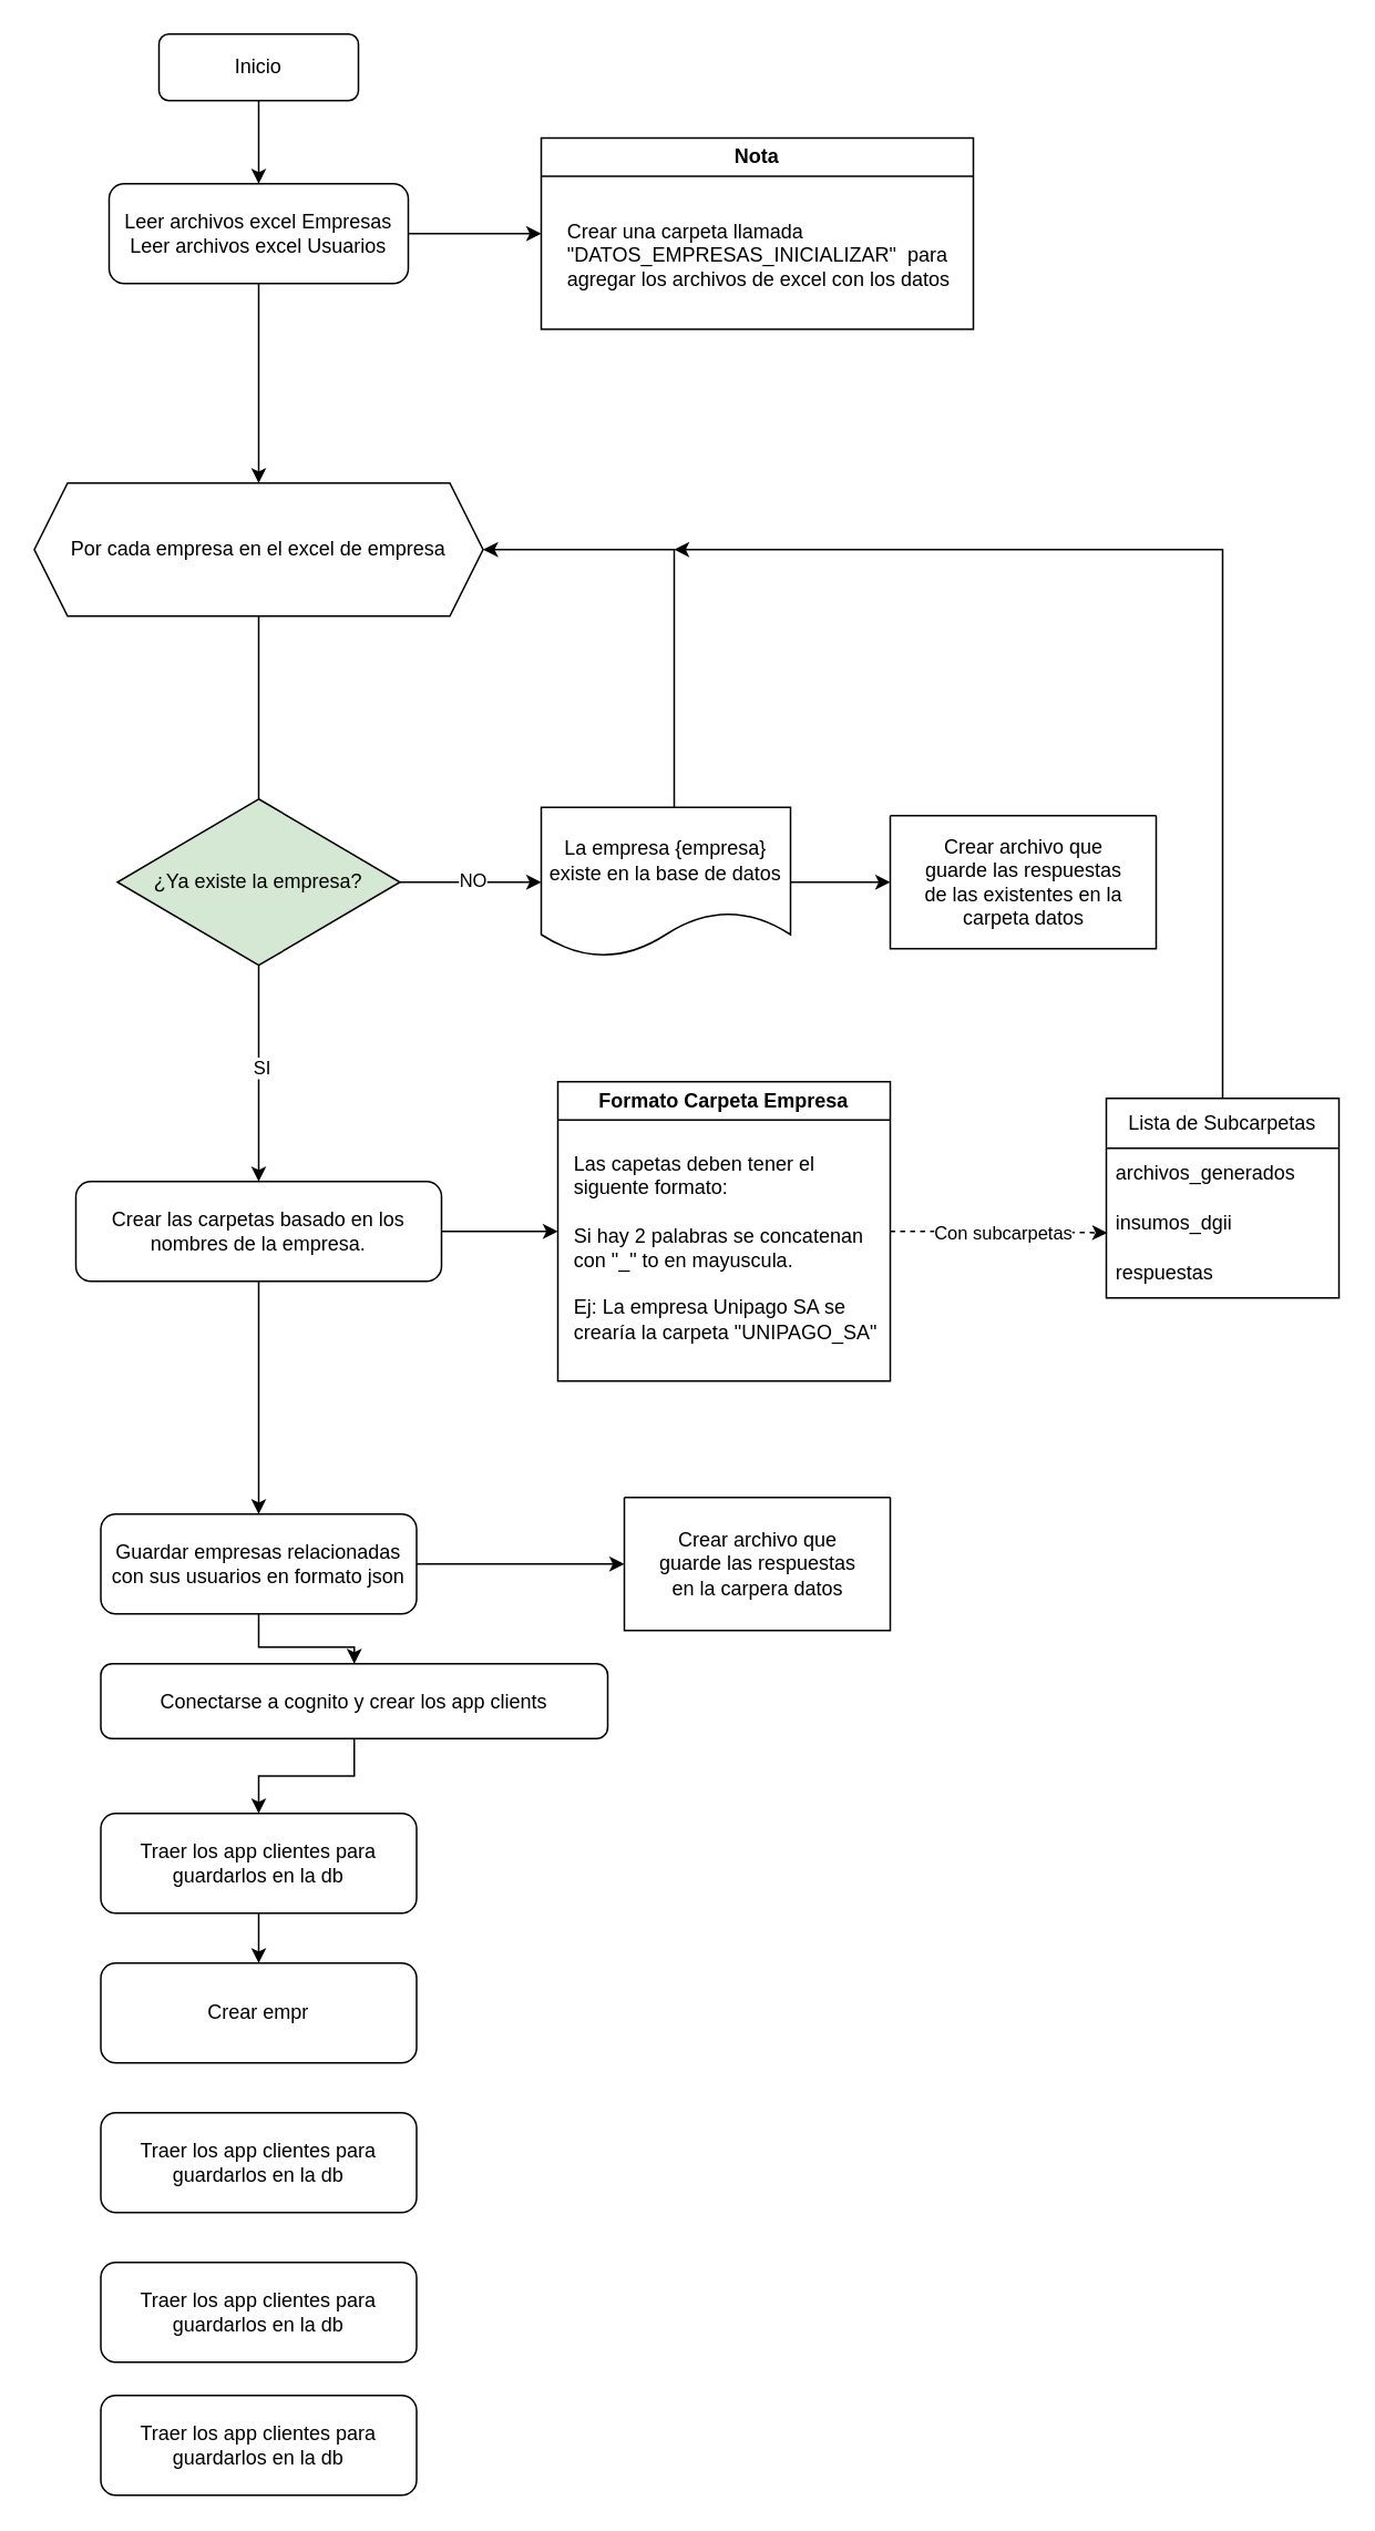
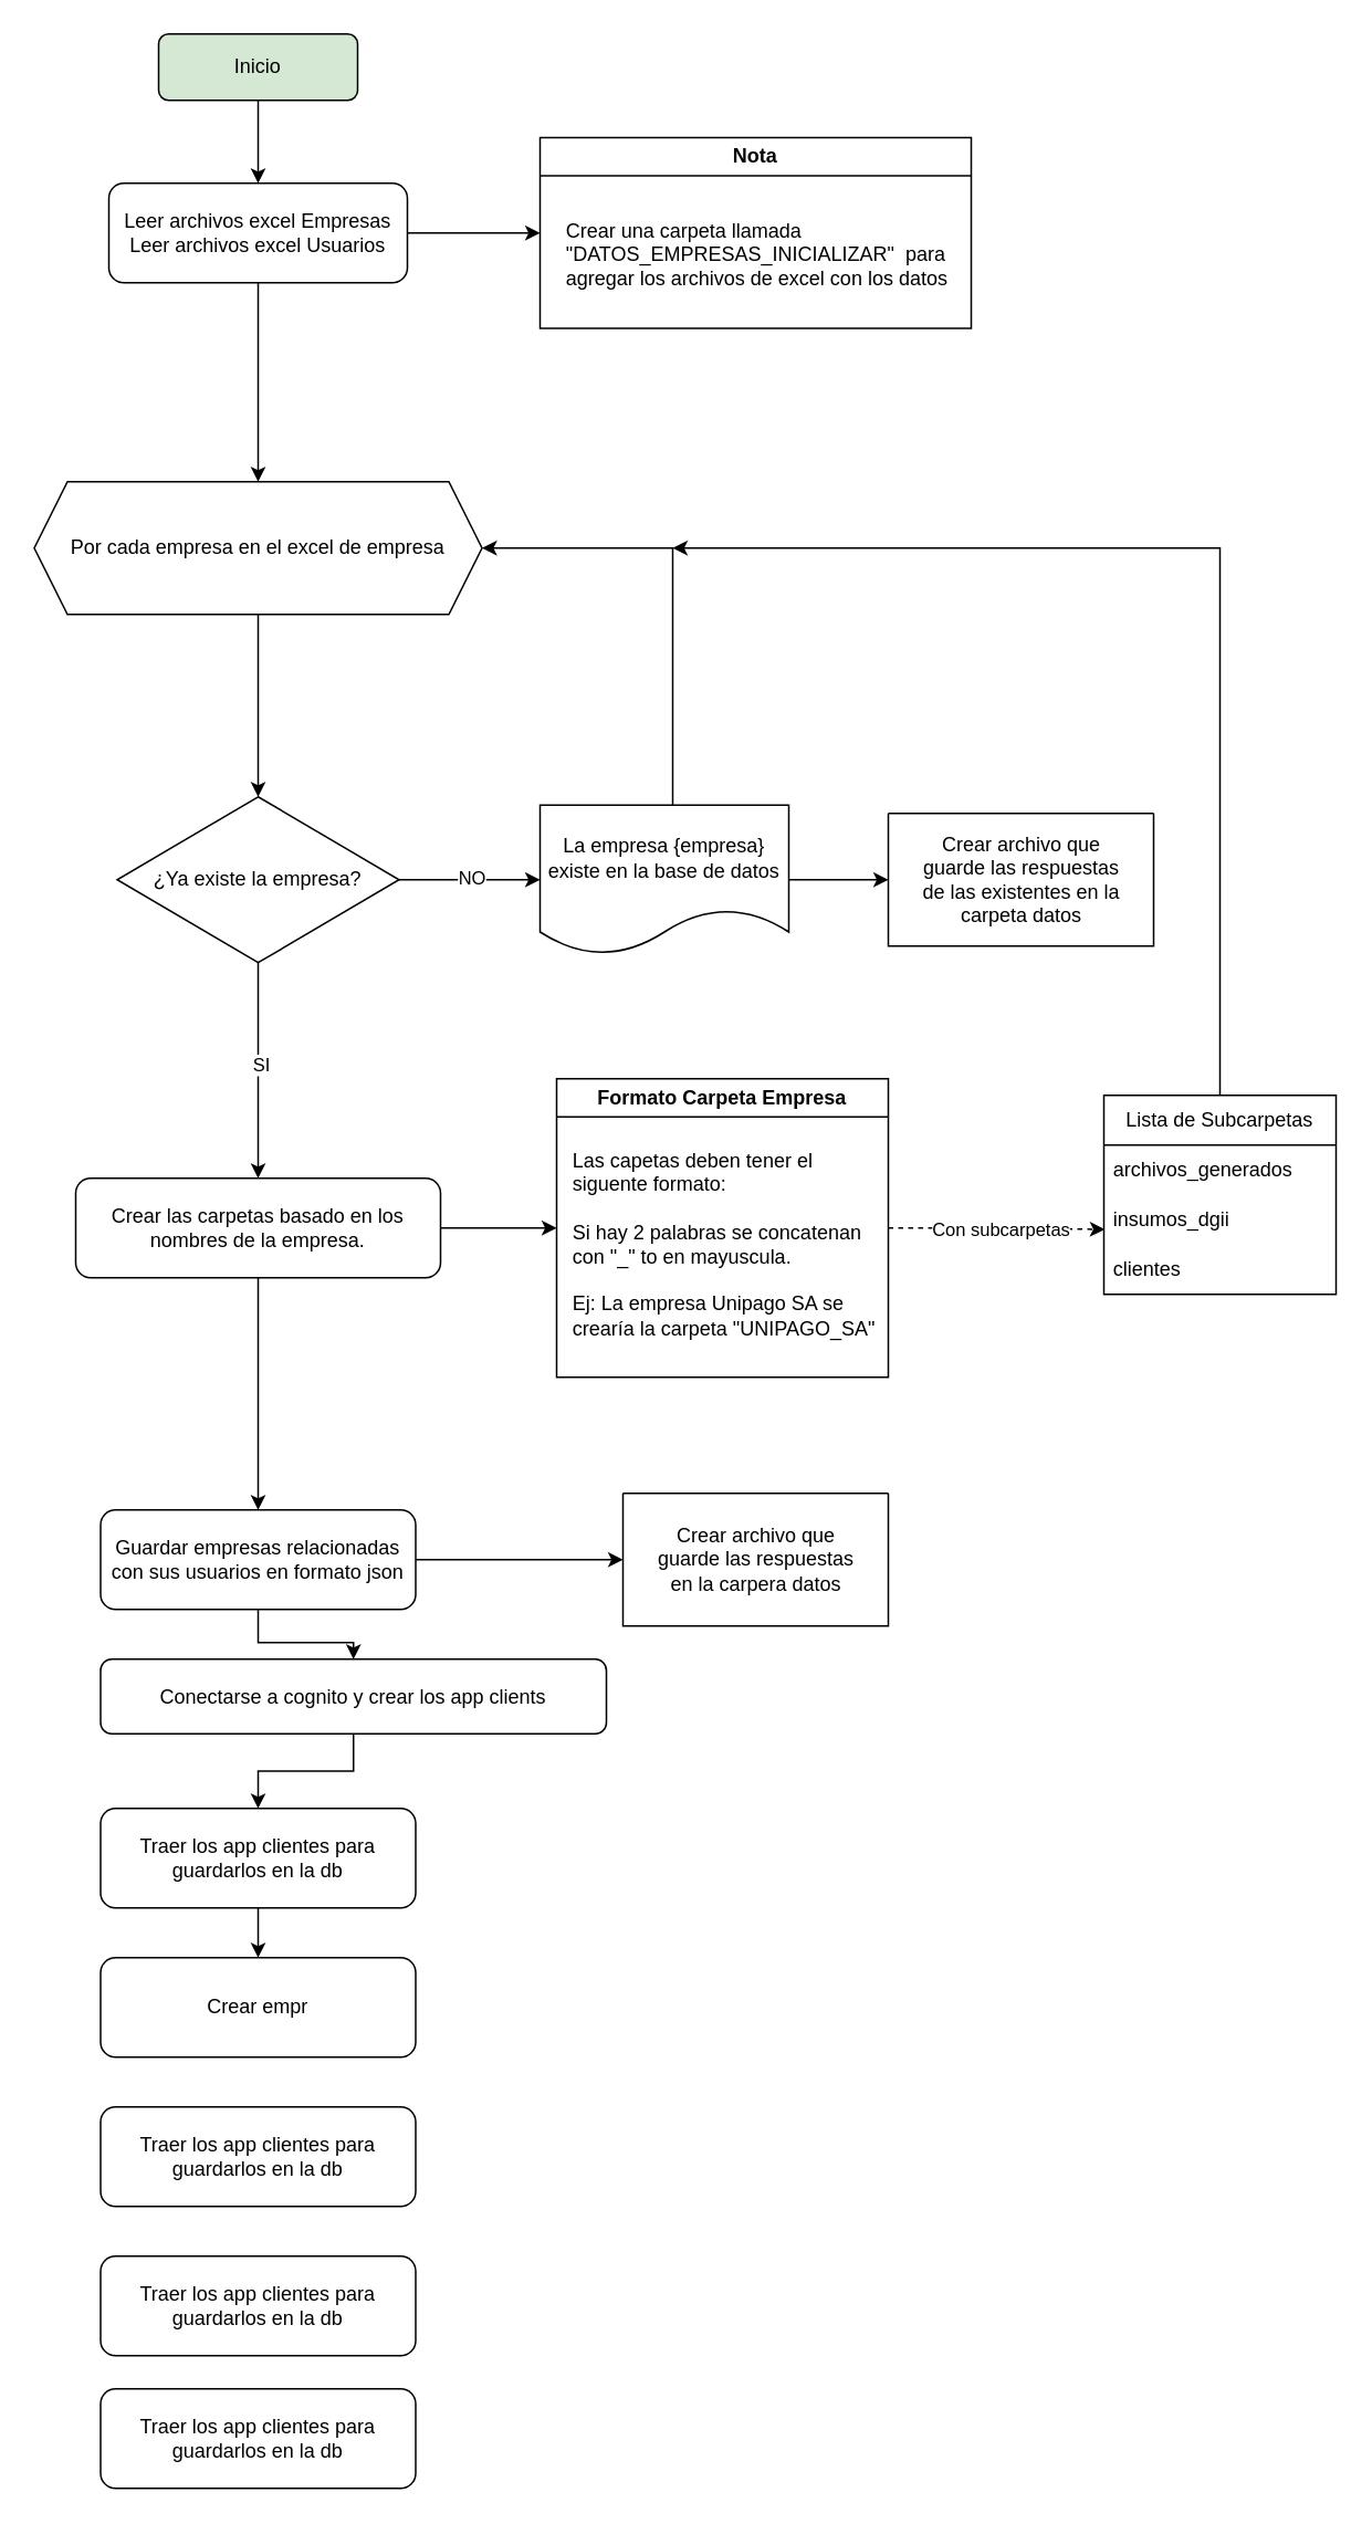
  <mxCell id="0" />
  <mxCell id="1" parent="0" />
  <mxCell id="2" style="edgeStyle=orthogonalEdgeStyle;rounded=0;orthogonalLoop=1;jettySize=auto;html=1;exitX=0.5;exitY=1;exitDx=0;exitDy=0;entryX=0.5;entryY=0;entryDx=0;entryDy=0;" edge="1" parent="1" source="3" target="6"><mxGeometry relative="1" as="geometry" /></mxCell>
- <mxCell id="3" value="Inicio" style="rounded=1;whiteSpace=wrap;html=1;" vertex="1" parent="1"><mxGeometry x="95" y="20" width="120" height="40" as="geometry" /></mxCell>
+ <mxCell id="3" value="Inicio" style="rounded=1;whiteSpace=wrap;html=1;fillColor=#d5e8d4;" vertex="1" parent="1"><mxGeometry x="95" y="20" width="120" height="40" as="geometry" /></mxCell>
  <mxCell id="4" style="edgeStyle=orthogonalEdgeStyle;rounded=0;orthogonalLoop=1;jettySize=auto;html=1;exitX=1;exitY=0.5;exitDx=0;exitDy=0;entryX=0;entryY=0.5;entryDx=0;entryDy=0;" edge="1" parent="1" source="6" target="7"><mxGeometry relative="1" as="geometry"><mxPoint x="345" y="179.778" as="targetPoint" /></mxGeometry></mxCell>
  <mxCell id="5" style="edgeStyle=orthogonalEdgeStyle;rounded=0;orthogonalLoop=1;jettySize=auto;html=1;entryX=0.5;entryY=0;entryDx=0;entryDy=0;" edge="1" parent="1" source="6" target="30"><mxGeometry relative="1" as="geometry"><mxPoint x="145" y="280" as="targetPoint" /></mxGeometry></mxCell>
  <mxCell id="6" value="Leer archivos excel Empresas&lt;div&gt;Leer archivos excel Usuarios&lt;/div&gt;" style="whiteSpace=wrap;html=1;rounded=1;" vertex="1" parent="1"><mxGeometry x="65" y="110" width="180" height="60" as="geometry" /></mxCell>
  <mxCell id="7" value="Nota" style="swimlane;whiteSpace=wrap;html=1;" vertex="1" parent="1"><mxGeometry x="325" y="82.5" width="260" height="115" as="geometry" /></mxCell>
  <mxCell id="8" value="&lt;span style=&quot;text-align: center;&quot;&gt;Crear una carpeta llamada &quot;DATOS_EMPRESAS_INICIALIZAR&quot;&amp;nbsp; para agregar los archivos de excel con los datos&lt;/span&gt;" style="text;html=1;align=left;verticalAlign=middle;whiteSpace=wrap;rounded=0;" vertex="1" parent="7"><mxGeometry x="13.75" y="30" width="232.5" height="80" as="geometry" /></mxCell>
  <mxCell id="9" style="edgeStyle=orthogonalEdgeStyle;rounded=0;orthogonalLoop=1;jettySize=auto;html=1;exitX=1;exitY=0.5;exitDx=0;exitDy=0;entryX=0;entryY=0.5;entryDx=0;entryDy=0;" edge="1" parent="1" source="11" target="17"><mxGeometry relative="1" as="geometry" /></mxCell>
  <mxCell id="10" style="edgeStyle=orthogonalEdgeStyle;rounded=0;orthogonalLoop=1;jettySize=auto;html=1;entryX=0.5;entryY=0;entryDx=0;entryDy=0;" edge="1" parent="1" source="11" target="33"><mxGeometry relative="1" as="geometry"><mxPoint x="155" y="840" as="targetPoint" /></mxGeometry></mxCell>
  <mxCell id="11" value="Crear las carpetas basado en los nombres de la empresa." style="whiteSpace=wrap;html=1;rounded=1;" vertex="1" parent="1"><mxGeometry x="45" y="710" width="220" height="60" as="geometry" /></mxCell>
  <mxCell id="12" style="edgeStyle=orthogonalEdgeStyle;rounded=0;orthogonalLoop=1;jettySize=auto;html=1;exitX=0.5;exitY=0;exitDx=0;exitDy=0;" edge="1" parent="1" source="13"><mxGeometry relative="1" as="geometry"><mxPoint x="405" y="330" as="targetPoint" /><mxPoint x="975" y="770" as="sourcePoint" /><Array as="points"><mxPoint x="735" y="330" /></Array></mxGeometry></mxCell>
  <mxCell id="13" value="Lista de Subcarpetas" style="swimlane;fontStyle=0;childLayout=stackLayout;horizontal=1;startSize=30;horizontalStack=0;resizeParent=1;resizeParentMax=0;resizeLast=0;collapsible=1;marginBottom=0;whiteSpace=wrap;html=1;" vertex="1" parent="1"><mxGeometry x="665" y="660" width="140" height="120" as="geometry" /></mxCell>
  <mxCell id="14" value="archivos_generados" style="text;strokeColor=none;fillColor=none;align=left;verticalAlign=middle;spacingLeft=4;spacingRight=4;overflow=hidden;points=[[0,0.5],[1,0.5]];portConstraint=eastwest;rotatable=0;whiteSpace=wrap;html=1;" vertex="1" parent="13"><mxGeometry y="30" width="140" height="30" as="geometry" /></mxCell>
  <mxCell id="15" value="insumos_dgii" style="text;strokeColor=none;fillColor=none;align=left;verticalAlign=middle;spacingLeft=4;spacingRight=4;overflow=hidden;points=[[0,0.5],[1,0.5]];portConstraint=eastwest;rotatable=0;whiteSpace=wrap;html=1;" vertex="1" parent="13"><mxGeometry y="60" width="140" height="30" as="geometry" /></mxCell>
- <mxCell id="16" value="respuestas" style="text;strokeColor=none;fillColor=none;align=left;verticalAlign=middle;spacingLeft=4;spacingRight=4;overflow=hidden;points=[[0,0.5],[1,0.5]];portConstraint=eastwest;rotatable=0;whiteSpace=wrap;html=1;" vertex="1" parent="13"><mxGeometry y="90" width="140" height="30" as="geometry" /></mxCell>
+ <mxCell id="16" value="clientes" style="text;strokeColor=none;fillColor=none;align=left;verticalAlign=middle;spacingLeft=4;spacingRight=4;overflow=hidden;points=[[0,0.5],[1,0.5]];portConstraint=eastwest;rotatable=0;whiteSpace=wrap;html=1;" vertex="1" parent="13"><mxGeometry y="90" width="140" height="30" as="geometry" /></mxCell>
  <mxCell id="17" value="Formato Carpeta Empresa" style="swimlane;whiteSpace=wrap;html=1;startSize=23;" vertex="1" parent="1"><mxGeometry x="335" y="650" width="200" height="180" as="geometry" /></mxCell>
  <mxCell id="18" value="Las capetas deben tener el siguente formato:&lt;div&gt;&lt;br&gt;&lt;/div&gt;&lt;div&gt;Si hay 2 palabras se concatenan con &quot;_&quot; to en mayuscula.&amp;nbsp;&lt;/div&gt;&lt;div&gt;&lt;br&gt;&lt;/div&gt;&lt;div&gt;Ej: La empresa Unipago SA se crearía la carpeta &quot;UNIPAGO_SA&quot;&lt;/div&gt;" style="text;html=1;align=left;verticalAlign=middle;whiteSpace=wrap;rounded=0;" vertex="1" parent="17"><mxGeometry x="7.5" y="50" width="185" height="100" as="geometry" /></mxCell>
  <mxCell id="19" style="edgeStyle=orthogonalEdgeStyle;rounded=0;orthogonalLoop=1;jettySize=auto;html=1;exitX=1;exitY=0.5;exitDx=0;exitDy=0;entryX=0.004;entryY=0.696;entryDx=0;entryDy=0;entryPerimeter=0;dashed=1;" edge="1" parent="1" source="17" target="15"><mxGeometry relative="1" as="geometry" /></mxCell>
  <mxCell id="20" value="Con subcarpetas" style="edgeLabel;html=1;align=center;verticalAlign=middle;resizable=0;points=[];" vertex="1" connectable="0" parent="19"><mxGeometry x="-0.261" y="-1" relative="1" as="geometry"><mxPoint x="18" y="-1" as="offset" /></mxGeometry></mxCell>
  <mxCell id="21" style="edgeStyle=orthogonalEdgeStyle;rounded=0;orthogonalLoop=1;jettySize=auto;html=1;entryX=0;entryY=0.5;entryDx=0;entryDy=0;" edge="1" parent="1" source="23" target="28"><mxGeometry relative="1" as="geometry"><mxPoint x="325" y="530" as="targetPoint" /></mxGeometry></mxCell>
  <mxCell id="22" value="NO" style="edgeLabel;html=1;align=center;verticalAlign=middle;resizable=0;points=[];" vertex="1" connectable="0" parent="21"><mxGeometry y="2" relative="1" as="geometry"><mxPoint as="offset" /></mxGeometry></mxCell>
- <mxCell id="23" value="¿Ya existe la empresa?" style="rhombus;whiteSpace=wrap;html=1;fillColor=#d5e8d4;" vertex="1" parent="1"><mxGeometry x="70" y="480" width="170" height="100" as="geometry" /></mxCell>
+ <mxCell id="23" value="¿Ya existe la empresa?" style="rhombus;whiteSpace=wrap;html=1;" vertex="1" parent="1"><mxGeometry x="70" y="480" width="170" height="100" as="geometry" /></mxCell>
  <mxCell id="24" style="edgeStyle=orthogonalEdgeStyle;rounded=0;orthogonalLoop=1;jettySize=auto;html=1;entryX=0.5;entryY=0;entryDx=0;entryDy=0;" edge="1" parent="1" source="23" target="11"><mxGeometry relative="1" as="geometry" /></mxCell>
  <mxCell id="25" value="SI" style="edgeLabel;html=1;align=center;verticalAlign=middle;resizable=0;points=[];" vertex="1" connectable="0" parent="24"><mxGeometry x="-0.043" y="1" relative="1" as="geometry"><mxPoint y="-1" as="offset" /></mxGeometry></mxCell>
  <mxCell id="26" style="edgeStyle=orthogonalEdgeStyle;rounded=0;orthogonalLoop=1;jettySize=auto;html=1;entryX=1;entryY=0.5;entryDx=0;entryDy=0;" edge="1" parent="1" source="28" target="30"><mxGeometry relative="1" as="geometry"><Array as="points"><mxPoint x="405" y="330" /></Array></mxGeometry></mxCell>
  <mxCell id="27" style="edgeStyle=orthogonalEdgeStyle;rounded=0;orthogonalLoop=1;jettySize=auto;html=1;entryX=0;entryY=0.5;entryDx=0;entryDy=0;" edge="1" parent="1" source="28" target="36"><mxGeometry relative="1" as="geometry" /></mxCell>
  <mxCell id="28" value="La empresa {empresa} existe en la base de datos" style="shape=document;whiteSpace=wrap;html=1;boundedLbl=1;" vertex="1" parent="1"><mxGeometry x="325" y="485" width="150" height="90" as="geometry" /></mxCell>
- <mxCell id="29" style="edgeStyle=orthogonalEdgeStyle;rounded=0;orthogonalLoop=1;jettySize=auto;html=1;exitX=0.5;exitY=1;exitDx=0;exitDy=0;entryX=0.5;entryY=0;entryDx=0;entryDy=0;endArrow=none;" edge="1" parent="1" source="30" target="23"><mxGeometry relative="1" as="geometry" /></mxCell>
+ <mxCell id="29" style="edgeStyle=orthogonalEdgeStyle;rounded=0;orthogonalLoop=1;jettySize=auto;html=1;exitX=0.5;exitY=1;exitDx=0;exitDy=0;entryX=0.5;entryY=0;entryDx=0;entryDy=0;" edge="1" parent="1" source="30" target="23"><mxGeometry relative="1" as="geometry" /></mxCell>
  <mxCell id="30" value="Por cada empresa en el excel de empresa" style="shape=hexagon;perimeter=hexagonPerimeter2;whiteSpace=wrap;html=1;fixedSize=1;" vertex="1" parent="1"><mxGeometry x="20" y="290" width="270" height="80" as="geometry" /></mxCell>
  <mxCell id="31" style="edgeStyle=orthogonalEdgeStyle;rounded=0;orthogonalLoop=1;jettySize=auto;html=1;" edge="1" parent="1" source="33"><mxGeometry relative="1" as="geometry"><mxPoint x="375" y="940" as="targetPoint" /></mxGeometry></mxCell>
  <mxCell id="32" style="edgeStyle=orthogonalEdgeStyle;rounded=0;orthogonalLoop=1;jettySize=auto;html=1;" edge="1" parent="1" source="33" target="39"><mxGeometry relative="1" as="geometry"><mxPoint x="155" y="1030" as="targetPoint" /></mxGeometry></mxCell>
  <mxCell id="33" value="Guardar empresas relacionadas con sus usuarios en formato json" style="rounded=1;whiteSpace=wrap;html=1;" vertex="1" parent="1"><mxGeometry x="60" y="910" width="190" height="60" as="geometry" /></mxCell>
  <mxCell id="34" value="" style="swimlane;startSize=0;" vertex="1" parent="1"><mxGeometry x="375" y="900" width="160" height="80" as="geometry" /></mxCell>
  <mxCell id="35" value="Crear archivo que guarde las respuestas en la carpera datos" style="text;html=1;align=center;verticalAlign=middle;whiteSpace=wrap;rounded=0;" vertex="1" parent="34"><mxGeometry x="17.5" y="17.5" width="125" height="45" as="geometry" /></mxCell>
  <mxCell id="36" value="" style="swimlane;startSize=0;" vertex="1" parent="1"><mxGeometry x="535" y="490" width="160" height="80" as="geometry" /></mxCell>
  <mxCell id="37" value="Crear archivo que guarde las respuestas de las existentes en la carpeta datos" style="text;html=1;align=center;verticalAlign=middle;whiteSpace=wrap;rounded=0;" vertex="1" parent="36"><mxGeometry x="17.5" y="17.5" width="125" height="45" as="geometry" /></mxCell>
  <mxCell id="38" style="edgeStyle=orthogonalEdgeStyle;rounded=0;orthogonalLoop=1;jettySize=auto;html=1;" edge="1" parent="1" source="39" target="41"><mxGeometry relative="1" as="geometry"><mxPoint x="155" y="1100" as="targetPoint" /></mxGeometry></mxCell>
  <mxCell id="39" value="Conectarse a cognito y crear los app clients" style="rounded=1;whiteSpace=wrap;html=1;" vertex="1" parent="1"><mxGeometry x="60" y="1000" width="305" height="45" as="geometry" /></mxCell>
  <mxCell id="40" style="edgeStyle=orthogonalEdgeStyle;rounded=0;orthogonalLoop=1;jettySize=auto;html=1;exitX=0.5;exitY=1;exitDx=0;exitDy=0;entryX=0.5;entryY=0;entryDx=0;entryDy=0;" edge="1" parent="1" source="41" target="42"><mxGeometry relative="1" as="geometry" /></mxCell>
  <mxCell id="41" value="Traer los app clientes para guardarlos en la db" style="rounded=1;whiteSpace=wrap;html=1;" vertex="1" parent="1"><mxGeometry x="60" y="1090" width="190" height="60" as="geometry" /></mxCell>
  <mxCell id="42" value="Crear empr" style="rounded=1;whiteSpace=wrap;html=1;" vertex="1" parent="1"><mxGeometry x="60" y="1180" width="190" height="60" as="geometry" /></mxCell>
  <mxCell id="43" value="Traer los app clientes para guardarlos en la db" style="rounded=1;whiteSpace=wrap;html=1;" vertex="1" parent="1"><mxGeometry x="60" y="1360" width="190" height="60" as="geometry" /></mxCell>
  <mxCell id="44" value="Traer los app clientes para guardarlos en la db" style="rounded=1;whiteSpace=wrap;html=1;" vertex="1" parent="1"><mxGeometry x="60" y="1270" width="190" height="60" as="geometry" /></mxCell>
  <mxCell id="45" value="Traer los app clientes para guardarlos en la db" style="rounded=1;whiteSpace=wrap;html=1;" vertex="1" parent="1"><mxGeometry x="60" y="1440" width="190" height="60" as="geometry" /></mxCell>
